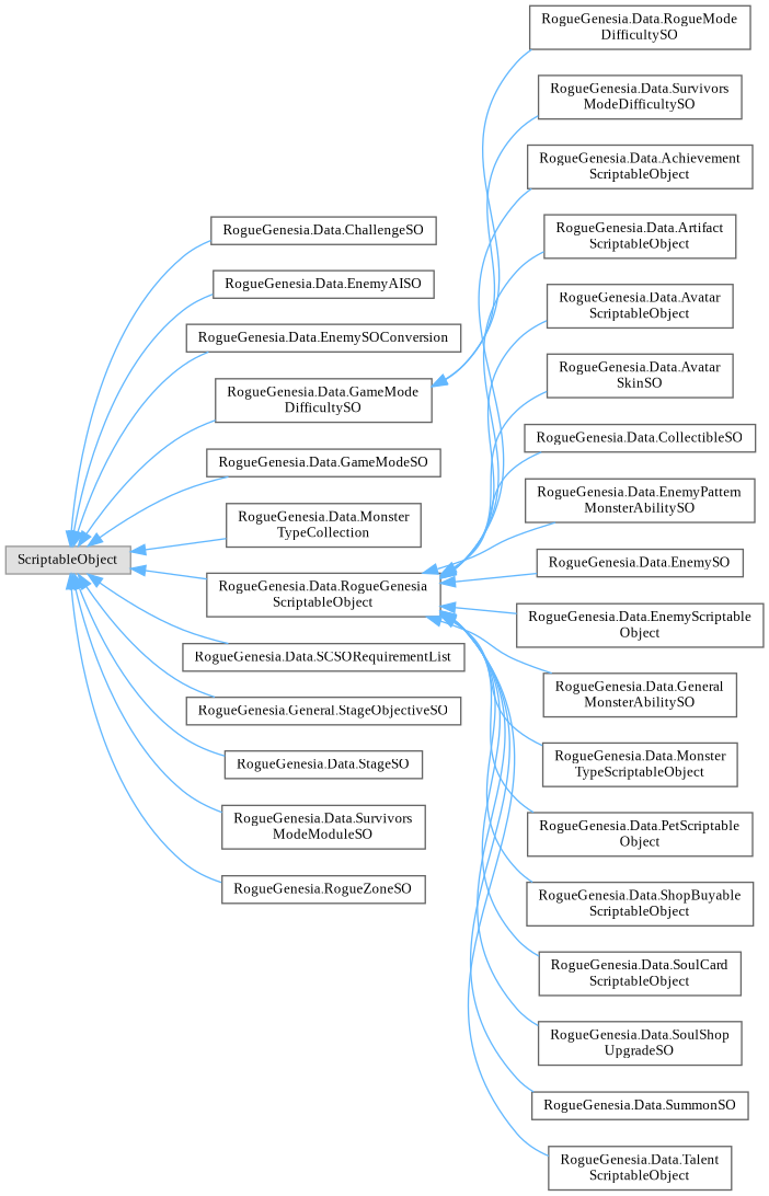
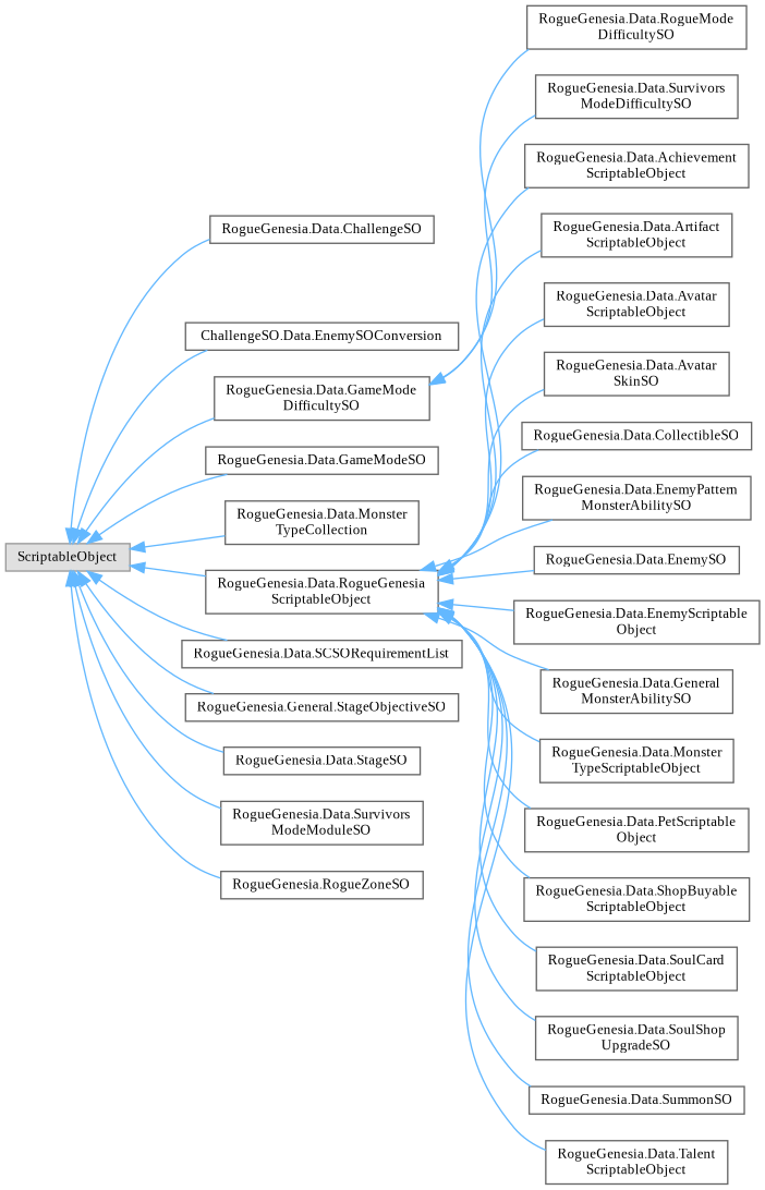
  digraph {
    fontname="Liberation Serif"
    rankdir=LR
    node [color=grey40 fillcolor=white fontname="Liberation Serif" fontsize=10 shape=box style=filled]
    edge [color=steelblue1 dir=back fontname="Liberation Serif" fontsize=10 labelfontname=Helvetica labelfontsize=10 style=solid]
    n1 [color=grey60 fillcolor="#E0E0E0" height=0.2 label=ScriptableObject width=0.4]
    n2 [height=0.2 label="RogueGenesia.Data.ChallengeSO" width=0.4]
-   n3 [height=0.2 label="RogueGenesia.Data.EnemyAISO" width=0.4]
-   n4 [height=0.2 label="RogueGenesia.Data.EnemySOConversion" width=0.4]
+   n4 [height=0.2 label="ChallengeSO.Data.EnemySOConversion" width=0.4]
    n5 [height=0.2 label="RogueGenesia.Data.GameMode\lDifficultySO" width=0.4]
    n6 [height=0.2 label="RogueGenesia.Data.GameModeSO" width=0.4]
    n7 [height=0.2 label="RogueGenesia.Data.Monster\lTypeCollection" width=0.4]
    n8 [height=0.2 label="RogueGenesia.Data.RogueGenesia\lScriptableObject" width=0.4]
    n9 [height=0.2 label="RogueGenesia.Data.SCSORequirementList" width=0.4]
    n10 [height=0.2 label="RogueGenesia.General.StageObjectiveSO" width=0.4]
    n11 [height=0.2 label="RogueGenesia.Data.StageSO" width=0.4]
    n12 [height=0.2 label="RogueGenesia.Data.Survivors\lModeModuleSO" width=0.4]
    n13 [height=0.2 label="RogueGenesia.RogueZoneSO" width=0.4]
    n14 [height=0.2 label="RogueGenesia.Data.RogueMode\lDifficultySO" width=0.4]
    n15 [height=0.2 label="RogueGenesia.Data.Survivors\lModeDifficultySO" width=0.4]
    n16 [height=0.2 label="RogueGenesia.Data.Achievement\lScriptableObject" width=0.4]
    n17 [height=0.2 label="RogueGenesia.Data.Artifact\lScriptableObject" width=0.4]
    n18 [height=0.2 label="RogueGenesia.Data.Avatar\lScriptableObject" width=0.4]
    n19 [height=0.2 label="RogueGenesia.Data.Avatar\lSkinSO" width=0.4]
    n20 [height=0.2 label="RogueGenesia.Data.CollectibleSO" width=0.4]
    n21 [height=0.2 label="RogueGenesia.Data.EnemyPattern\lMonsterAbilitySO" width=0.4]
    n22 [height=0.2 label="RogueGenesia.Data.EnemySO" width=0.4]
    n23 [height=0.2 label="RogueGenesia.Data.EnemyScriptable\lObject" width=0.4]
    n24 [height=0.2 label="RogueGenesia.Data.General\lMonsterAbilitySO" width=0.4]
    n25 [height=0.2 label="RogueGenesia.Data.Monster\lTypeScriptableObject" width=0.4]
    n26 [height=0.2 label="RogueGenesia.Data.PetScriptable\lObject" width=0.4]
    n27 [height=0.2 label="RogueGenesia.Data.ShopBuyable\lScriptableObject" width=0.4]
    n28 [height=0.2 label="RogueGenesia.Data.SoulCard\lScriptableObject" width=0.4]
    n29 [height=0.2 label="RogueGenesia.Data.SoulShop\lUpgradeSO" width=0.4]
    n30 [height=0.2 label="RogueGenesia.Data.SummonSO" width=0.4]
    n31 [height=0.2 label="RogueGenesia.Data.Talent\lScriptableObject" width=0.4]
    n1 -> n2
-   n1 -> n3
    n1 -> n4
    n1 -> n5
    n1 -> n6
    n1 -> n7
    n1 -> n8
    n1 -> n9
    n1 -> n10
    n1 -> n11
    n1 -> n12
    n1 -> n13
    n5 -> n14
    n5 -> n15
    n8 -> n16
    n8 -> n17
    n8 -> n18
    n8 -> n19
    n8 -> n20
    n8 -> n21
    n8 -> n22
    n8 -> n23
    n8 -> n24
    n8 -> n25
    n8 -> n26
    n8 -> n27
    n8 -> n28
    n8 -> n29
    n8 -> n30
    n8 -> n31
  }
